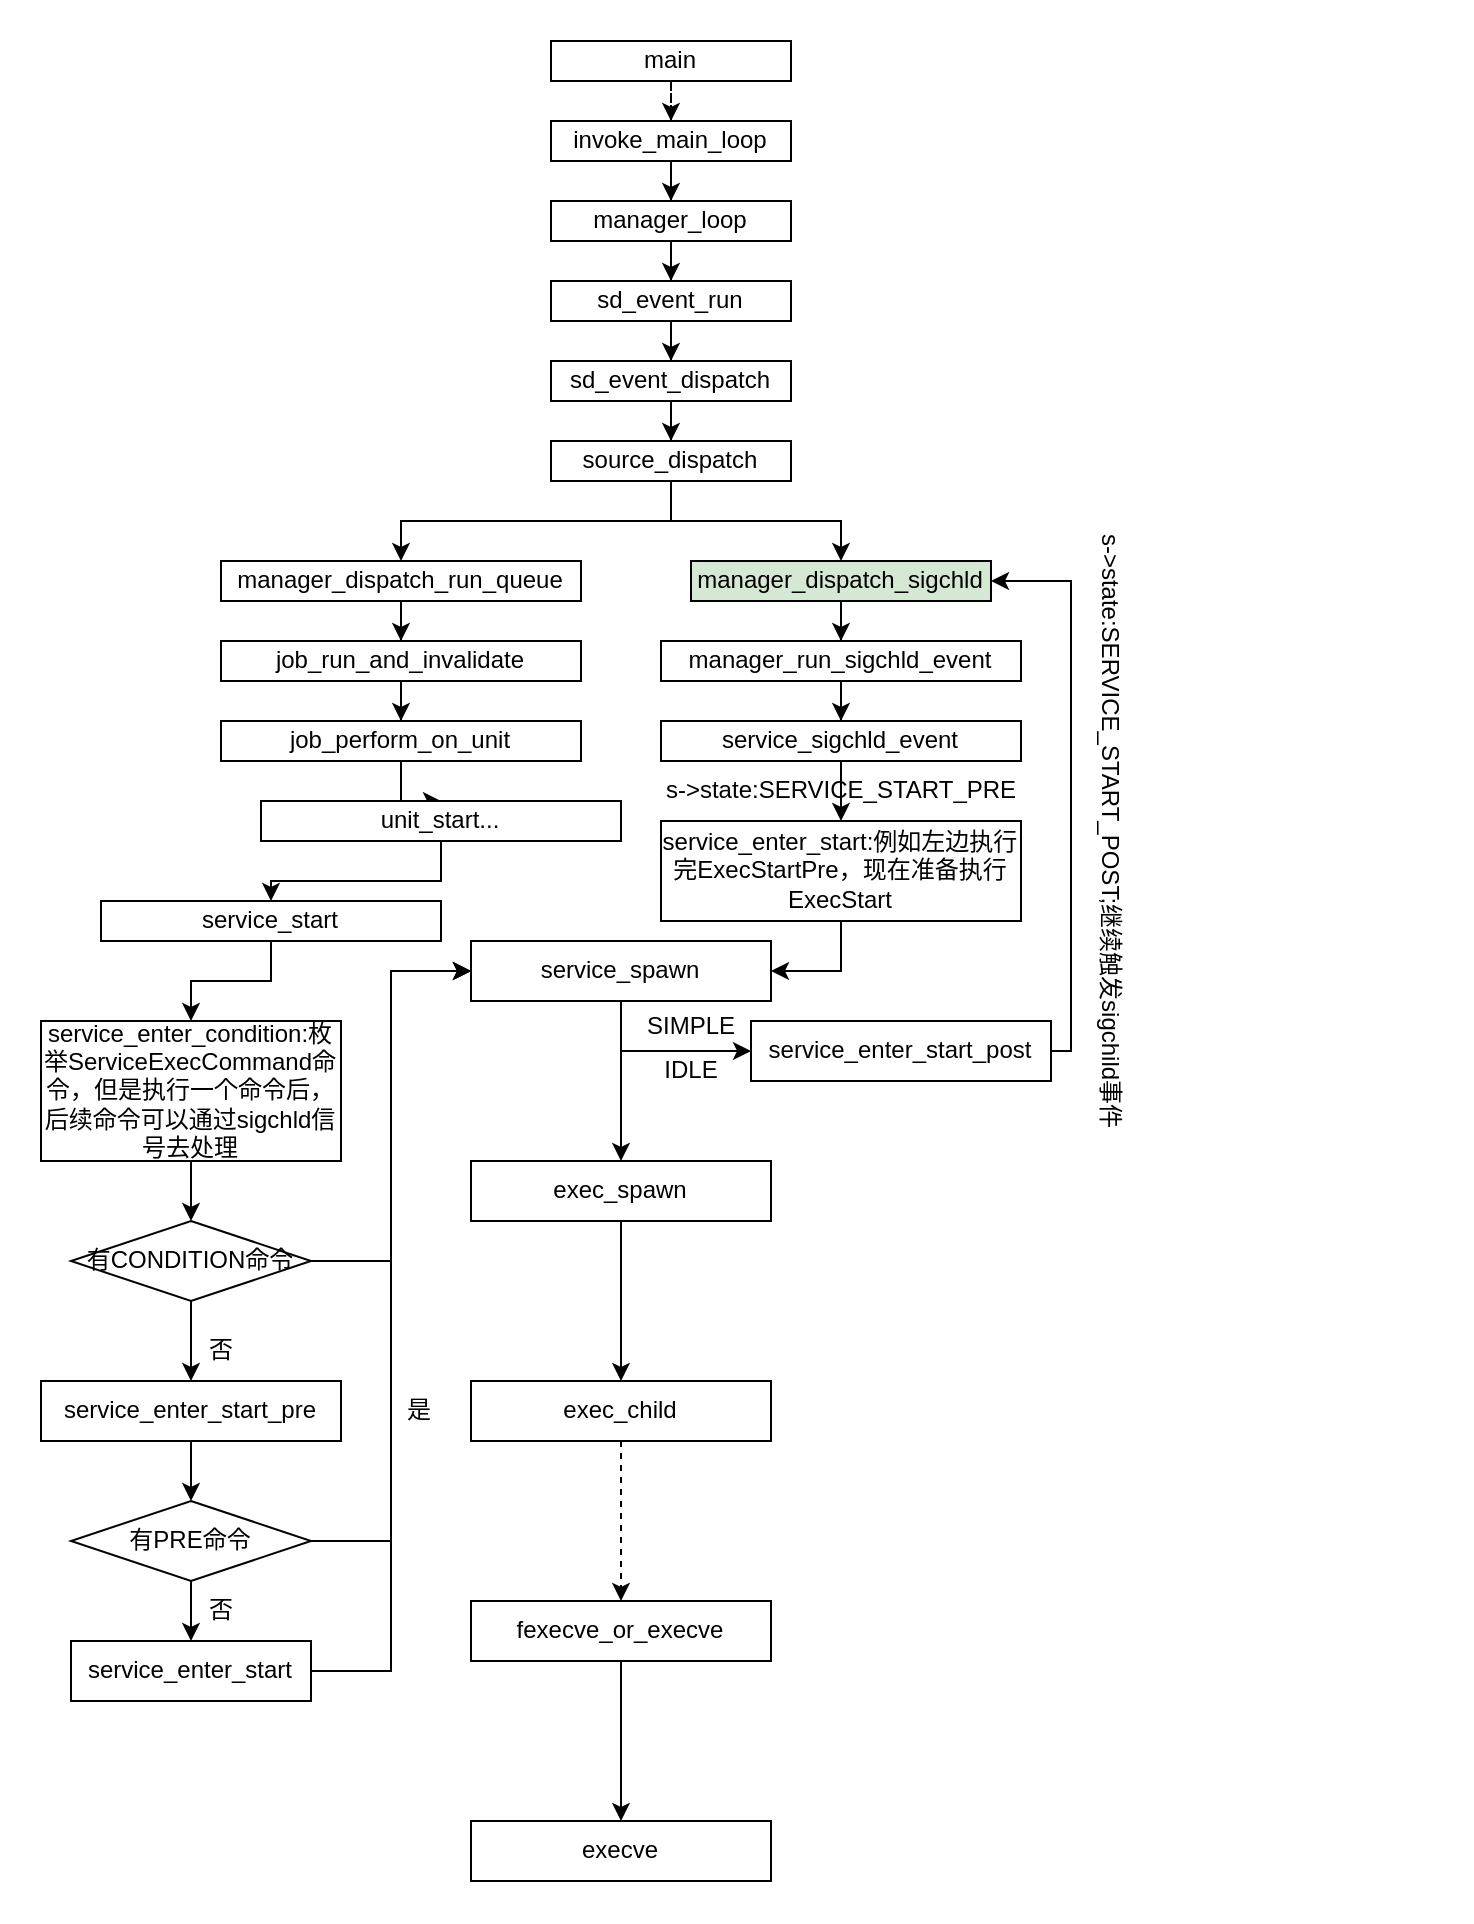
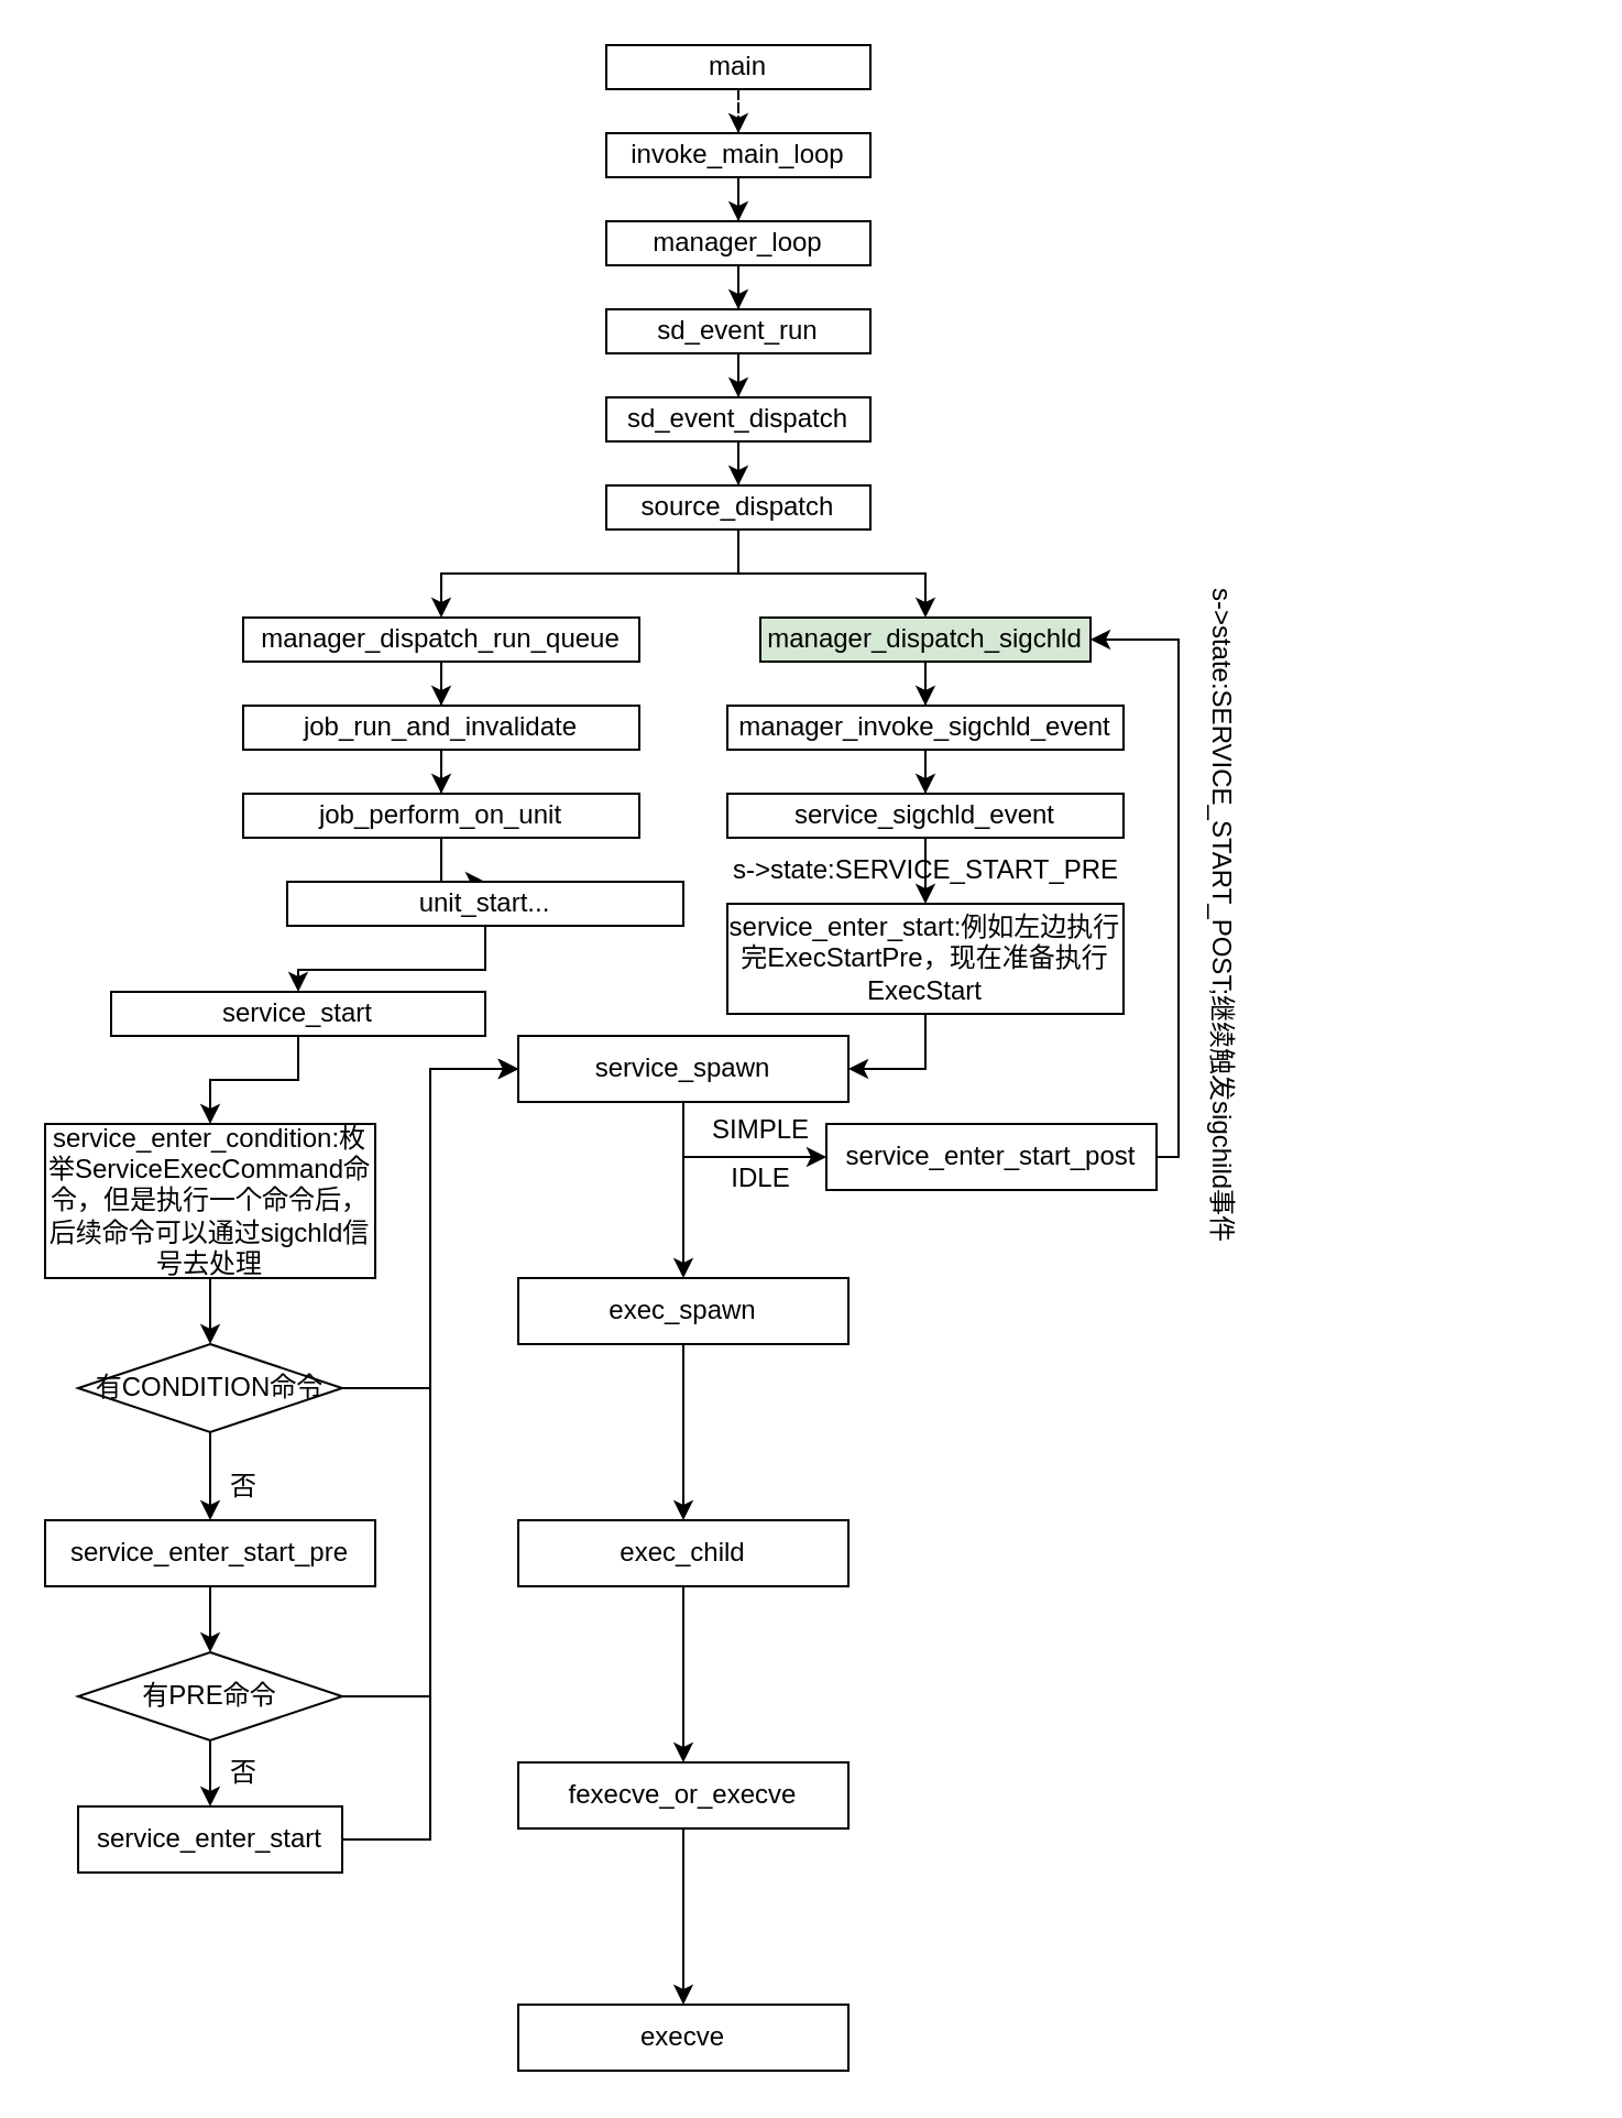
  <mxCell id="0" />
  <mxCell id="1" parent="0" />
  <mxCell id="2" value="" style="edgeStyle=orthogonalEdgeStyle;rounded=0;orthogonalLoop=1;jettySize=auto;html=1;" edge="1" parent="1" source="3" target="5"><mxGeometry relative="1" as="geometry" /></mxCell>
  <mxCell id="3" value="service_start" style="rounded=0;whiteSpace=wrap;html=1;" parent="1" vertex="1"><mxGeometry x="50" y="450" width="170" height="20" as="geometry" /></mxCell>
  <mxCell id="4" style="edgeStyle=orthogonalEdgeStyle;rounded=0;orthogonalLoop=1;jettySize=auto;html=1;entryX=0.5;entryY=0;entryDx=0;entryDy=0;" edge="1" parent="1" source="5" target="42"><mxGeometry relative="1" as="geometry" /></mxCell>
  <mxCell id="5" value="service_enter_condition:枚举ServiceExecCommand命令，但是执行一个命令后，后续命令可以通过sigchld信号去处理" style="rounded=0;whiteSpace=wrap;html=1;" vertex="1" parent="1"><mxGeometry x="20" y="510" width="150" height="70" as="geometry" /></mxCell>
  <mxCell id="6" value="" style="edgeStyle=orthogonalEdgeStyle;rounded=0;orthogonalLoop=1;jettySize=auto;html=1;dashed=1;" edge="1" parent="1" source="7" target="9"><mxGeometry relative="1" as="geometry" /></mxCell>
  <mxCell id="7" value="main" style="rounded=0;whiteSpace=wrap;html=1;" vertex="1" parent="1"><mxGeometry x="275" y="20" width="120" height="20" as="geometry" /></mxCell>
  <mxCell id="8" value="" style="edgeStyle=orthogonalEdgeStyle;rounded=0;orthogonalLoop=1;jettySize=auto;html=1;" edge="1" parent="1" source="9" target="11"><mxGeometry relative="1" as="geometry" /></mxCell>
  <mxCell id="9" value="invoke_main_loop" style="rounded=0;whiteSpace=wrap;html=1;" vertex="1" parent="1"><mxGeometry x="275" y="60" width="120" height="20" as="geometry" /></mxCell>
  <mxCell id="10" value="" style="edgeStyle=orthogonalEdgeStyle;rounded=0;orthogonalLoop=1;jettySize=auto;html=1;" edge="1" parent="1" source="11" target="13"><mxGeometry relative="1" as="geometry" /></mxCell>
  <mxCell id="11" value="manager_loop" style="rounded=0;whiteSpace=wrap;html=1;" vertex="1" parent="1"><mxGeometry x="275" y="100" width="120" height="20" as="geometry" /></mxCell>
  <mxCell id="12" value="" style="edgeStyle=orthogonalEdgeStyle;rounded=0;orthogonalLoop=1;jettySize=auto;html=1;" edge="1" parent="1" source="13" target="15"><mxGeometry relative="1" as="geometry" /></mxCell>
  <mxCell id="13" value="sd_event_run" style="rounded=0;whiteSpace=wrap;html=1;" vertex="1" parent="1"><mxGeometry x="275" y="140" width="120" height="20" as="geometry" /></mxCell>
  <mxCell id="14" value="" style="edgeStyle=orthogonalEdgeStyle;rounded=0;orthogonalLoop=1;jettySize=auto;html=1;" edge="1" parent="1" source="15" target="18"><mxGeometry relative="1" as="geometry" /></mxCell>
  <mxCell id="15" value="sd_event_dispatch" style="rounded=0;whiteSpace=wrap;html=1;" vertex="1" parent="1"><mxGeometry x="275" y="180" width="120" height="20" as="geometry" /></mxCell>
  <mxCell id="16" value="" style="edgeStyle=orthogonalEdgeStyle;rounded=0;orthogonalLoop=1;jettySize=auto;html=1;" edge="1" parent="1" source="18" target="20"><mxGeometry relative="1" as="geometry" /></mxCell>
  <mxCell id="17" style="edgeStyle=orthogonalEdgeStyle;rounded=0;orthogonalLoop=1;jettySize=auto;html=1;entryX=0.5;entryY=0;entryDx=0;entryDy=0;" edge="1" parent="1" source="18" target="28"><mxGeometry relative="1" as="geometry" /></mxCell>
  <mxCell id="18" value="source_dispatch" style="rounded=0;whiteSpace=wrap;html=1;" vertex="1" parent="1"><mxGeometry x="275" y="220" width="120" height="20" as="geometry" /></mxCell>
  <mxCell id="19" value="" style="edgeStyle=orthogonalEdgeStyle;rounded=0;orthogonalLoop=1;jettySize=auto;html=1;" edge="1" parent="1" source="20" target="22"><mxGeometry relative="1" as="geometry" /></mxCell>
  <mxCell id="20" value="manager_dispatch_run_queue" style="rounded=0;whiteSpace=wrap;html=1;" vertex="1" parent="1"><mxGeometry x="110" y="280" width="180" height="20" as="geometry" /></mxCell>
  <mxCell id="21" value="" style="edgeStyle=orthogonalEdgeStyle;rounded=0;orthogonalLoop=1;jettySize=auto;html=1;" edge="1" parent="1" source="22" target="24"><mxGeometry relative="1" as="geometry" /></mxCell>
  <mxCell id="22" value="job_run_and_invalidate" style="rounded=0;whiteSpace=wrap;html=1;" vertex="1" parent="1"><mxGeometry x="110" y="320" width="180" height="20" as="geometry" /></mxCell>
  <mxCell id="23" value="" style="edgeStyle=orthogonalEdgeStyle;rounded=0;orthogonalLoop=1;jettySize=auto;html=1;" edge="1" parent="1" source="24" target="26"><mxGeometry relative="1" as="geometry" /></mxCell>
  <mxCell id="24" value="job_perform_on_unit" style="rounded=0;whiteSpace=wrap;html=1;" vertex="1" parent="1"><mxGeometry x="110" y="360" width="180" height="20" as="geometry" /></mxCell>
  <mxCell id="25" style="edgeStyle=orthogonalEdgeStyle;rounded=0;orthogonalLoop=1;jettySize=auto;html=1;entryX=0.5;entryY=0;entryDx=0;entryDy=0;" edge="1" parent="1" source="26" target="3"><mxGeometry relative="1" as="geometry" /></mxCell>
  <mxCell id="26" value="unit_start..." style="rounded=0;whiteSpace=wrap;html=1;" vertex="1" parent="1"><mxGeometry x="130" y="400" width="180" height="20" as="geometry" /></mxCell>
  <mxCell id="27" value="" style="edgeStyle=orthogonalEdgeStyle;rounded=0;orthogonalLoop=1;jettySize=auto;html=1;" edge="1" parent="1" source="28" target="30"><mxGeometry relative="1" as="geometry" /></mxCell>
  <mxCell id="28" value="manager_dispatch_sigchld" style="whiteSpace=wrap;html=1;fillColor=#d5e8d4;" vertex="1" parent="1"><mxGeometry x="345" y="280" width="150" height="20" as="geometry" /></mxCell>
  <mxCell id="29" value="" style="edgeStyle=orthogonalEdgeStyle;rounded=0;orthogonalLoop=1;jettySize=auto;html=1;" edge="1" parent="1" source="30" target="32"><mxGeometry relative="1" as="geometry" /></mxCell>
- <mxCell id="30" value="manager_run_sigchld_event" style="whiteSpace=wrap;html=1;" vertex="1" parent="1"><mxGeometry x="330" y="320" width="180" height="20" as="geometry" /></mxCell>
+ <mxCell id="30" value="manager_invoke_sigchld_event" style="whiteSpace=wrap;html=1;" vertex="1" parent="1"><mxGeometry x="330" y="320" width="180" height="20" as="geometry" /></mxCell>
  <mxCell id="31" value="" style="edgeStyle=orthogonalEdgeStyle;rounded=0;orthogonalLoop=1;jettySize=auto;html=1;" edge="1" parent="1" source="32" target="34"><mxGeometry relative="1" as="geometry" /></mxCell>
  <mxCell id="32" value="service_sigchld_event" style="whiteSpace=wrap;html=1;" vertex="1" parent="1"><mxGeometry x="330" y="360" width="180" height="20" as="geometry" /></mxCell>
  <mxCell id="33" style="edgeStyle=orthogonalEdgeStyle;rounded=0;orthogonalLoop=1;jettySize=auto;html=1;entryX=1;entryY=0.5;entryDx=0;entryDy=0;" edge="1" parent="1" source="34" target="37"><mxGeometry relative="1" as="geometry" /></mxCell>
  <mxCell id="34" value="service_enter_start:例如左边执行完ExecStartPre，现在准备执行ExecStart" style="whiteSpace=wrap;html=1;" vertex="1" parent="1"><mxGeometry x="330" y="410" width="180" height="50" as="geometry" /></mxCell>
  <mxCell id="35" value="" style="edgeStyle=orthogonalEdgeStyle;rounded=0;orthogonalLoop=1;jettySize=auto;html=1;" edge="1" parent="1" source="37" target="52"><mxGeometry relative="1" as="geometry" /></mxCell>
  <mxCell id="36" style="edgeStyle=orthogonalEdgeStyle;rounded=0;orthogonalLoop=1;jettySize=auto;html=1;entryX=0;entryY=0.5;entryDx=0;entryDy=0;" edge="1" parent="1" source="37" target="61"><mxGeometry relative="1" as="geometry" /></mxCell>
  <mxCell id="37" value="service_spawn" style="rounded=0;whiteSpace=wrap;html=1;" vertex="1" parent="1"><mxGeometry x="235" y="470" width="150" height="30" as="geometry" /></mxCell>
  <mxCell id="38" style="edgeStyle=orthogonalEdgeStyle;rounded=0;orthogonalLoop=1;jettySize=auto;html=1;entryX=0.5;entryY=0;entryDx=0;entryDy=0;" edge="1" parent="1" source="39" target="47"><mxGeometry relative="1" as="geometry" /></mxCell>
  <mxCell id="39" value="service_enter_start_pre" style="rounded=0;whiteSpace=wrap;html=1;" vertex="1" parent="1"><mxGeometry x="20" y="690" width="150" height="30" as="geometry" /></mxCell>
  <mxCell id="40" style="edgeStyle=orthogonalEdgeStyle;rounded=0;orthogonalLoop=1;jettySize=auto;html=1;entryX=0;entryY=0.5;entryDx=0;entryDy=0;" edge="1" parent="1" source="42" target="37"><mxGeometry relative="1" as="geometry" /></mxCell>
  <mxCell id="41" style="edgeStyle=orthogonalEdgeStyle;rounded=0;orthogonalLoop=1;jettySize=auto;html=1;" edge="1" parent="1" source="42" target="39"><mxGeometry relative="1" as="geometry" /></mxCell>
  <mxCell id="42" value="有CONDITION命令" style="rhombus;whiteSpace=wrap;html=1;" vertex="1" parent="1"><mxGeometry x="35" y="610" width="120" height="40" as="geometry" /></mxCell>
- <mxCell id="43" value="是" style="text;html=1;align=center;verticalAlign=middle;resizable=0;points=[];autosize=1;strokeColor=none;fillColor=none;" vertex="1" parent="1"><mxGeometry x="189" y="690" width="40" height="30" as="geometry" /></mxCell>
  <mxCell id="44" value="否" style="text;html=1;align=center;verticalAlign=middle;resizable=0;points=[];autosize=1;strokeColor=none;fillColor=none;" vertex="1" parent="1"><mxGeometry x="90" y="660" width="40" height="30" as="geometry" /></mxCell>
  <mxCell id="45" style="edgeStyle=orthogonalEdgeStyle;rounded=0;orthogonalLoop=1;jettySize=auto;html=1;entryX=0;entryY=0.5;entryDx=0;entryDy=0;" edge="1" parent="1" source="47" target="37"><mxGeometry relative="1" as="geometry" /></mxCell>
  <mxCell id="46" value="" style="edgeStyle=orthogonalEdgeStyle;rounded=0;orthogonalLoop=1;jettySize=auto;html=1;" edge="1" parent="1" source="47" target="49"><mxGeometry relative="1" as="geometry" /></mxCell>
  <mxCell id="47" value="有PRE命令" style="rhombus;whiteSpace=wrap;html=1;" vertex="1" parent="1"><mxGeometry x="35" y="750" width="120" height="40" as="geometry" /></mxCell>
  <mxCell id="48" style="edgeStyle=orthogonalEdgeStyle;rounded=0;orthogonalLoop=1;jettySize=auto;html=1;entryX=0;entryY=0.5;entryDx=0;entryDy=0;" edge="1" parent="1" source="49" target="37"><mxGeometry relative="1" as="geometry" /></mxCell>
  <mxCell id="49" value="service_enter_start" style="whiteSpace=wrap;html=1;" vertex="1" parent="1"><mxGeometry x="35" y="820" width="120" height="30" as="geometry" /></mxCell>
  <mxCell id="50" value="否" style="text;html=1;align=center;verticalAlign=middle;resizable=0;points=[];autosize=1;strokeColor=none;fillColor=none;" vertex="1" parent="1"><mxGeometry x="90" y="790" width="40" height="30" as="geometry" /></mxCell>
  <mxCell id="51" value="" style="edgeStyle=orthogonalEdgeStyle;rounded=0;orthogonalLoop=1;jettySize=auto;html=1;" edge="1" parent="1" source="52" target="54"><mxGeometry relative="1" as="geometry" /></mxCell>
  <mxCell id="52" value="exec_spawn" style="rounded=0;whiteSpace=wrap;html=1;" vertex="1" parent="1"><mxGeometry x="235" y="580" width="150" height="30" as="geometry" /></mxCell>
- <mxCell id="53" value="" style="edgeStyle=orthogonalEdgeStyle;rounded=0;orthogonalLoop=1;jettySize=auto;html=1;dashed=1;" edge="1" parent="1" source="54" target="56"><mxGeometry relative="1" as="geometry" /></mxCell>
+ <mxCell id="53" value="" style="edgeStyle=orthogonalEdgeStyle;rounded=0;orthogonalLoop=1;jettySize=auto;html=1;" edge="1" parent="1" source="54" target="56"><mxGeometry relative="1" as="geometry" /></mxCell>
  <mxCell id="54" value="exec_child" style="rounded=0;whiteSpace=wrap;html=1;" vertex="1" parent="1"><mxGeometry x="235" y="690" width="150" height="30" as="geometry" /></mxCell>
  <mxCell id="55" value="" style="edgeStyle=orthogonalEdgeStyle;rounded=0;orthogonalLoop=1;jettySize=auto;html=1;" edge="1" parent="1" source="56" target="57"><mxGeometry relative="1" as="geometry" /></mxCell>
  <mxCell id="56" value="fexecve_or_execve" style="rounded=0;whiteSpace=wrap;html=1;" vertex="1" parent="1"><mxGeometry x="235" y="800" width="150" height="30" as="geometry" /></mxCell>
  <mxCell id="57" value="execve" style="rounded=0;whiteSpace=wrap;html=1;" vertex="1" parent="1"><mxGeometry x="235" y="910" width="150" height="30" as="geometry" /></mxCell>
  <mxCell id="58" value="s-&amp;gt;state:SERVICE_START_POST;继续触发sigchild事件" style="text;html=1;align=center;verticalAlign=middle;resizable=0;points=[];autosize=1;strokeColor=none;fillColor=none;rotation=90;" vertex="1" parent="1"><mxGeometry x="395" y="400" width="320" height="30" as="geometry" /></mxCell>
  <mxCell id="59" value="s-&amp;gt;state:SERVICE_START_PRE" style="text;html=1;align=center;verticalAlign=middle;resizable=0;points=[];autosize=1;strokeColor=none;fillColor=none;" vertex="1" parent="1"><mxGeometry x="320" y="380" width="200" height="30" as="geometry" /></mxCell>
  <mxCell id="60" style="edgeStyle=orthogonalEdgeStyle;rounded=0;orthogonalLoop=1;jettySize=auto;html=1;entryX=1;entryY=0.5;entryDx=0;entryDy=0;" edge="1" parent="1" source="61" target="28"><mxGeometry relative="1" as="geometry"><Array as="points"><mxPoint x="535" y="525" /><mxPoint x="535" y="290" /></Array></mxGeometry></mxCell>
  <mxCell id="61" value="service_enter_start_post" style="whiteSpace=wrap;html=1;" vertex="1" parent="1"><mxGeometry x="375" y="510" width="150" height="30" as="geometry" /></mxCell>
  <mxCell id="62" value="SIMPLE" style="text;html=1;align=center;verticalAlign=middle;resizable=0;points=[];autosize=1;strokeColor=none;fillColor=none;" vertex="1" parent="1"><mxGeometry x="310" y="498" width="70" height="30" as="geometry" /></mxCell>
  <mxCell id="63" value="IDLE" style="text;html=1;align=center;verticalAlign=middle;resizable=0;points=[];autosize=1;strokeColor=none;fillColor=none;" vertex="1" parent="1"><mxGeometry x="320" y="520" width="50" height="30" as="geometry" /></mxCell>
